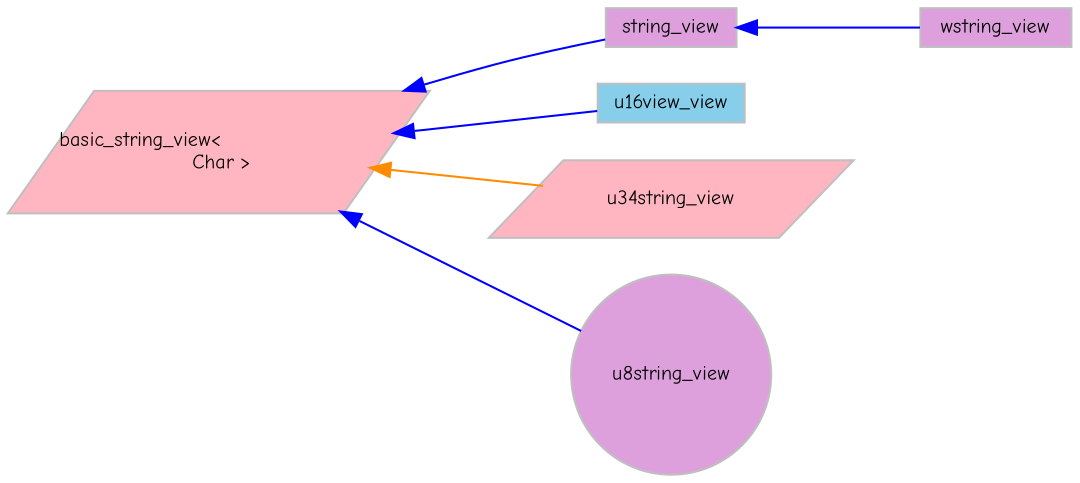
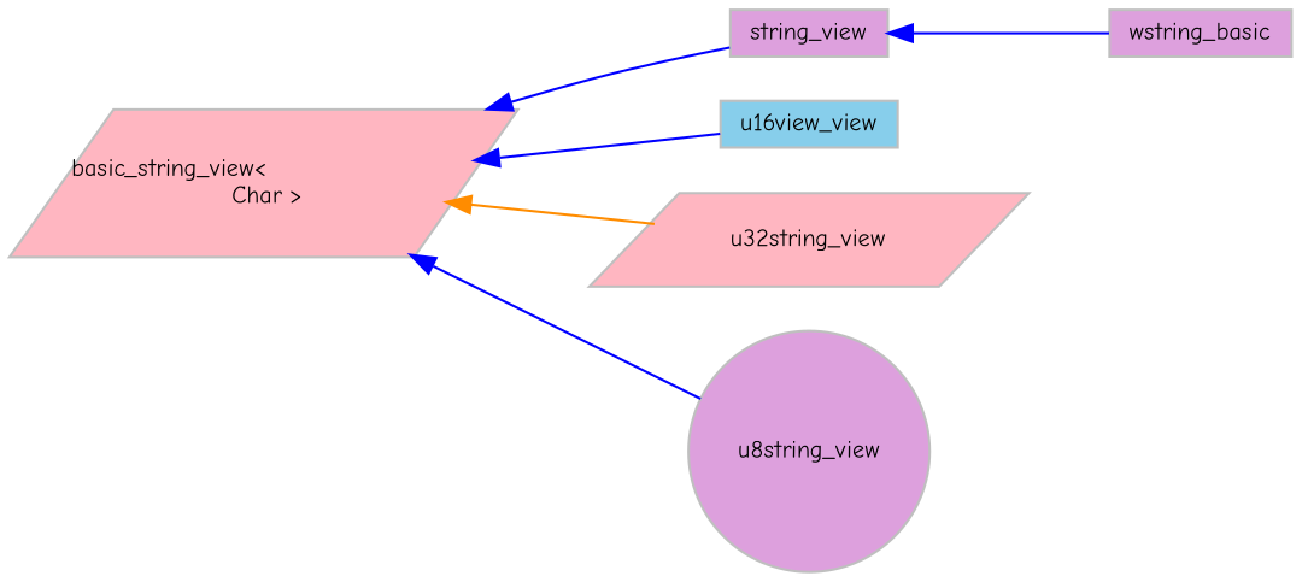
  digraph {
    fontname="Comic Neue"
    rankdir=LR
    node [color=grey75 fillcolor=plum fontname="Comic Neue" fontsize=10 shape=box style=filled]
    edge [color=blue dir=back fontname="Comic Neue" fontsize=10 labelfontname=Helvetica labelfontsize=10 style=solid]
    n1 [fillcolor=lightpink height=0.2 label="basic_string_view\<\l Char \>" shape=parallelogram width=0.4]
    n2 [height=0.2 label=string_view width=0.4]
    n3 [fillcolor=skyblue height=0.2 label=u16view_view width=0.4]
-   n4 [fillcolor=lightpink height=0.2 label=u34string_view shape=parallelogram width=0.4]
+   n4 [fillcolor=lightpink height=0.2 label=u32string_view shape=parallelogram width=0.4]
    n5 [height=0.2 label=u8string_view shape=circle width=0.4]
-   n6 [height=0.2 label=wstring_view width=0.4]
+   n6 [height=0.2 label=wstring_basic width=0.4]
    n1 -> n2
    n1 -> n3
    n1 -> n4 [color=darkorange]
    n1 -> n5
    n2 -> n6
  }
